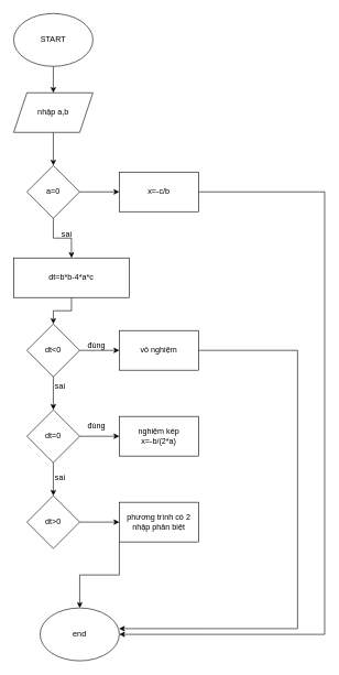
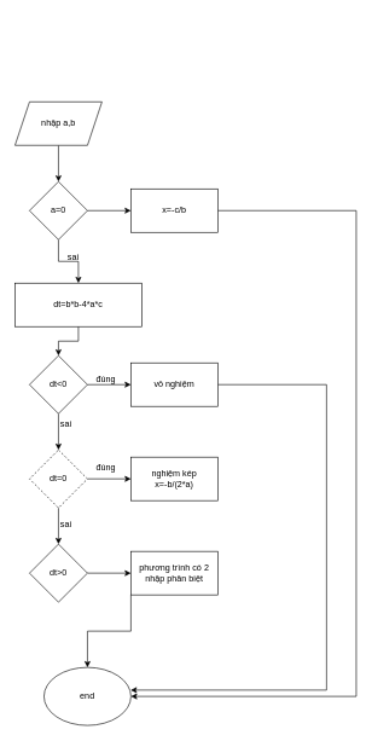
  <mxCell id="0" />
  <mxCell id="1" parent="0" />
- <mxCell id="2" value="" style="edgeStyle=orthogonalEdgeStyle;rounded=0;orthogonalLoop=1;jettySize=auto;html=1;" edge="1" parent="1" source="3" target="5"><mxGeometry relative="1" as="geometry" /></mxCell>
- <mxCell id="3" value="START" style="ellipse;whiteSpace=wrap;html=1;" vertex="1" parent="1"><mxGeometry x="20" y="20" width="120" height="80" as="geometry" /></mxCell>
  <mxCell id="4" value="" style="edgeStyle=orthogonalEdgeStyle;rounded=0;orthogonalLoop=1;jettySize=auto;html=1;" edge="1" parent="1" source="5" target="8"><mxGeometry relative="1" as="geometry" /></mxCell>
  <mxCell id="5" value="nhập a,b" style="shape=parallelogram;perimeter=parallelogramPerimeter;whiteSpace=wrap;html=1;fixedSize=1;" vertex="1" parent="1"><mxGeometry x="20" y="140" width="120" height="60" as="geometry" /></mxCell>
  <mxCell id="6" value="" style="edgeStyle=orthogonalEdgeStyle;rounded=0;orthogonalLoop=1;jettySize=auto;html=1;" edge="1" parent="1" source="8" target="10"><mxGeometry relative="1" as="geometry" /></mxCell>
  <mxCell id="7" value="" style="edgeStyle=orthogonalEdgeStyle;rounded=0;orthogonalLoop=1;jettySize=auto;html=1;" edge="1" parent="1" source="8" target="12"><mxGeometry relative="1" as="geometry" /></mxCell>
  <mxCell id="8" value="a=0" style="rhombus;whiteSpace=wrap;html=1;" vertex="1" parent="1"><mxGeometry x="40" y="250" width="80" height="80" as="geometry" /></mxCell>
  <mxCell id="9" style="edgeStyle=orthogonalEdgeStyle;rounded=0;orthogonalLoop=1;jettySize=auto;html=1;exitX=1;exitY=0.5;exitDx=0;exitDy=0;entryX=1;entryY=0.5;entryDx=0;entryDy=0;" edge="1" parent="1" source="10" target="31"><mxGeometry relative="1" as="geometry"><mxPoint x="490" y="1080" as="targetPoint" /><Array as="points"><mxPoint x="491" y="290" /><mxPoint x="491" y="960" /></Array></mxGeometry></mxCell>
  <mxCell id="10" value="x=-c/b" style="whiteSpace=wrap;html=1;" vertex="1" parent="1"><mxGeometry x="180" y="260" width="120" height="60" as="geometry" /></mxCell>
  <mxCell id="11" value="" style="edgeStyle=orthogonalEdgeStyle;rounded=0;orthogonalLoop=1;jettySize=auto;html=1;" edge="1" parent="1" source="12" target="16"><mxGeometry relative="1" as="geometry" /></mxCell>
  <mxCell id="12" value="dt=b*b-4*a*c" style="whiteSpace=wrap;html=1;" vertex="1" parent="1"><mxGeometry x="20" y="390" width="175" height="60" as="geometry" /></mxCell>
  <mxCell id="13" value="sai" style="text;html=1;align=center;verticalAlign=middle;resizable=0;points=[];autosize=1;strokeColor=none;fillColor=none;" vertex="1" parent="1"><mxGeometry x="80" y="340" width="40" height="30" as="geometry" /></mxCell>
  <mxCell id="14" value="" style="edgeStyle=orthogonalEdgeStyle;rounded=0;orthogonalLoop=1;jettySize=auto;html=1;" edge="1" parent="1" source="16" target="18"><mxGeometry relative="1" as="geometry" /></mxCell>
  <mxCell id="15" value="" style="edgeStyle=orthogonalEdgeStyle;rounded=0;orthogonalLoop=1;jettySize=auto;html=1;" edge="1" parent="1" source="16" target="22"><mxGeometry relative="1" as="geometry" /></mxCell>
  <mxCell id="16" value="dt&amp;lt;0" style="rhombus;whiteSpace=wrap;html=1;" vertex="1" parent="1"><mxGeometry x="40" y="490" width="80" height="80" as="geometry" /></mxCell>
  <mxCell id="17" style="edgeStyle=orthogonalEdgeStyle;rounded=0;orthogonalLoop=1;jettySize=auto;html=1;exitX=1;exitY=0.5;exitDx=0;exitDy=0;entryX=0.997;entryY=0.391;entryDx=0;entryDy=0;entryPerimeter=0;" edge="1" parent="1" source="18" target="31"><mxGeometry relative="1" as="geometry"><mxPoint x="450" y="1010" as="targetPoint" /><Array as="points"><mxPoint x="450" y="530" /><mxPoint x="450" y="951" /></Array></mxGeometry></mxCell>
  <mxCell id="18" value="vô nghiệm" style="whiteSpace=wrap;html=1;" vertex="1" parent="1"><mxGeometry x="180" y="500" width="120" height="60" as="geometry" /></mxCell>
  <mxCell id="19" value="đúng" style="text;html=1;align=center;verticalAlign=middle;resizable=0;points=[];autosize=1;strokeColor=none;fillColor=none;" vertex="1" parent="1"><mxGeometry x="120" y="508" width="50" height="30" as="geometry" /></mxCell>
  <mxCell id="20" value="" style="edgeStyle=orthogonalEdgeStyle;rounded=0;orthogonalLoop=1;jettySize=auto;html=1;" edge="1" parent="1" source="22" target="24"><mxGeometry relative="1" as="geometry" /></mxCell>
  <mxCell id="21" value="" style="edgeStyle=orthogonalEdgeStyle;rounded=0;orthogonalLoop=1;jettySize=auto;html=1;" edge="1" parent="1" source="22" target="27"><mxGeometry relative="1" as="geometry" /></mxCell>
- <mxCell id="22" value="dt=0" style="rhombus;whiteSpace=wrap;html=1;" vertex="1" parent="1"><mxGeometry x="40" y="620" width="80" height="80" as="geometry" /></mxCell>
+ <mxCell id="22" value="dt=0" style="rhombus;whiteSpace=wrap;html=1;dashed=1;" vertex="1" parent="1"><mxGeometry x="40" y="620" width="80" height="80" as="geometry" /></mxCell>
  <mxCell id="23" value="sai" style="text;html=1;align=center;verticalAlign=middle;resizable=0;points=[];autosize=1;strokeColor=none;fillColor=none;" vertex="1" parent="1"><mxGeometry x="70" y="570" width="40" height="30" as="geometry" /></mxCell>
  <mxCell id="24" value="nghiệm kép&lt;br&gt;x=-b/(2*a)" style="whiteSpace=wrap;html=1;" vertex="1" parent="1"><mxGeometry x="180" y="630" width="120" height="60" as="geometry" /></mxCell>
  <mxCell id="25" value="đúng" style="text;html=1;align=center;verticalAlign=middle;resizable=0;points=[];autosize=1;strokeColor=none;fillColor=none;" vertex="1" parent="1"><mxGeometry x="120" y="630" width="50" height="30" as="geometry" /></mxCell>
  <mxCell id="26" value="" style="edgeStyle=orthogonalEdgeStyle;rounded=0;orthogonalLoop=1;jettySize=auto;html=1;" edge="1" parent="1" source="27" target="30"><mxGeometry relative="1" as="geometry" /></mxCell>
  <mxCell id="27" value="dt&amp;gt;0" style="rhombus;whiteSpace=wrap;html=1;" vertex="1" parent="1"><mxGeometry x="40" y="750" width="80" height="80" as="geometry" /></mxCell>
  <mxCell id="28" value="sai" style="text;html=1;align=center;verticalAlign=middle;resizable=0;points=[];autosize=1;strokeColor=none;fillColor=none;" vertex="1" parent="1"><mxGeometry x="70" y="708" width="40" height="30" as="geometry" /></mxCell>
  <mxCell id="29" style="edgeStyle=orthogonalEdgeStyle;rounded=0;orthogonalLoop=1;jettySize=auto;html=1;exitX=0;exitY=1;exitDx=0;exitDy=0;" edge="1" parent="1" source="30" target="31"><mxGeometry relative="1" as="geometry" /></mxCell>
  <mxCell id="30" value="phương trình có 2 nhập phân biệt" style="whiteSpace=wrap;html=1;" vertex="1" parent="1"><mxGeometry x="180" y="760" width="120" height="60" as="geometry" /></mxCell>
  <mxCell id="31" value="end" style="ellipse;whiteSpace=wrap;html=1;" vertex="1" parent="1"><mxGeometry x="60" y="920" width="120" height="80" as="geometry" /></mxCell>
